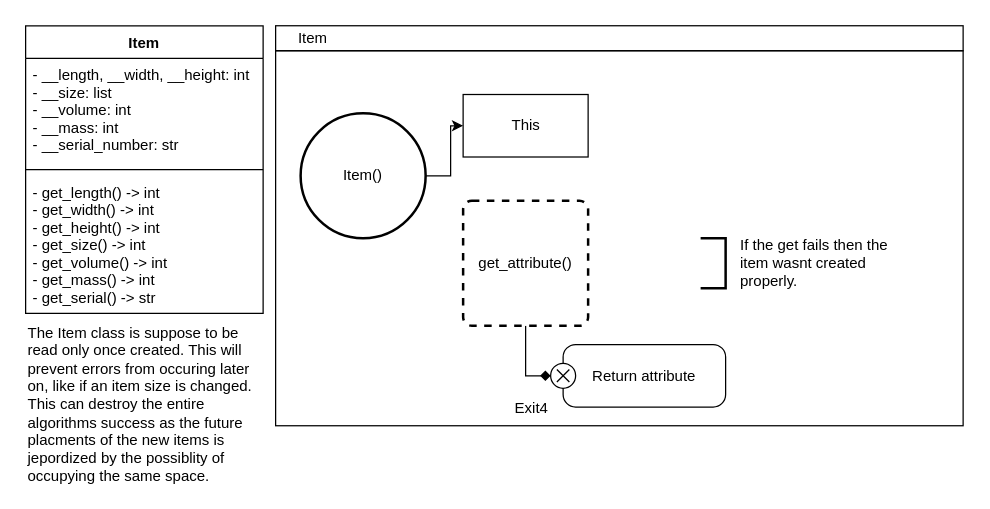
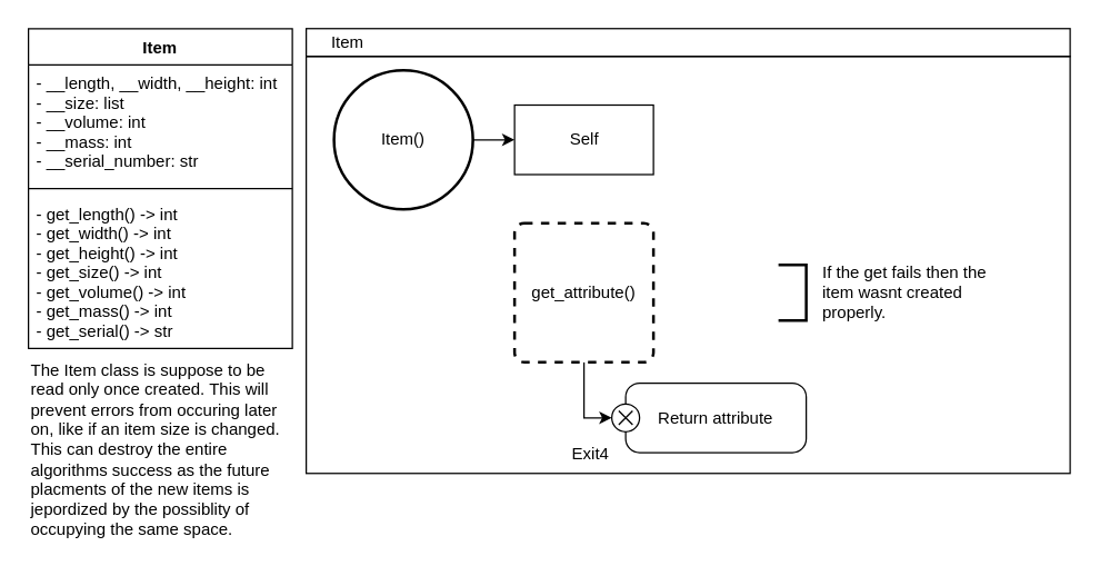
  <mxCell id="0" />
  <mxCell id="1" parent="0" />
  <mxCell id="2" value="" style="rounded=0;whiteSpace=wrap;html=1;align=center;fillColor=none;" vertex="1" parent="1"><mxGeometry x="220" y="40" width="550" height="300" as="geometry" /></mxCell>
  <mxCell id="3" value="Item" style="swimlane;fontStyle=1;align=center;verticalAlign=top;childLayout=stackLayout;horizontal=1;startSize=26;horizontalStack=0;resizeParent=1;resizeParentMax=0;resizeLast=0;collapsible=1;marginBottom=0;fillColor=none;" vertex="1" parent="1"><mxGeometry x="20" y="20" width="190" height="230" as="geometry" /></mxCell>
  <mxCell id="4" value="- __length, __width, __height: int&#10;- __size: list&#10;- __volume: int&#10;- __mass: int&#10;- __serial_number: str" style="text;strokeColor=none;fillColor=none;align=left;verticalAlign=top;spacingLeft=4;spacingRight=4;overflow=hidden;rotatable=0;points=[[0,0.5],[1,0.5]];portConstraint=eastwest;" vertex="1" parent="3"><mxGeometry y="26" width="190" height="84" as="geometry" /></mxCell>
  <mxCell id="5" value="" style="line;strokeWidth=1;fillColor=none;align=left;verticalAlign=middle;spacingTop=-1;spacingLeft=3;spacingRight=3;rotatable=0;labelPosition=right;points=[];portConstraint=eastwest;" vertex="1" parent="3"><mxGeometry y="110" width="190" height="10" as="geometry" /></mxCell>
  <mxCell id="6" value="- get_length() -&gt; int&#10;- get_width() -&gt; int&#10;- get_height() -&gt; int&#10;- get_size() -&gt; int&#10;- get_volume() -&gt; int&#10;- get_mass() -&gt; int&#10;- get_serial() -&gt; str" style="text;strokeColor=none;fillColor=none;align=left;verticalAlign=top;spacingLeft=4;spacingRight=4;overflow=hidden;rotatable=0;points=[[0,0.5],[1,0.5]];portConstraint=eastwest;" vertex="1" parent="3"><mxGeometry y="120" width="190" height="110" as="geometry" /></mxCell>
  <mxCell id="7" value="" style="endArrow=none;html=1;strokeColor=#FFFFFF;strokeWidth=1;entryX=0.312;entryY=0.5;entryDx=0;entryDy=0;entryPerimeter=0;exitX=0.443;exitY=0.5;exitDx=0;exitDy=0;exitPerimeter=0;" edge="1" parent="1" source="8" target="8"><mxGeometry width="50" height="50" relative="1" as="geometry"><mxPoint x="530" y="220" as="sourcePoint" /><mxPoint x="580" y="170" as="targetPoint" /></mxGeometry></mxCell>
  <mxCell id="8" value="" style="rounded=0;whiteSpace=wrap;html=1;fillColor=none;align=center;" vertex="1" parent="1"><mxGeometry x="220" y="20" width="550" height="20" as="geometry" /></mxCell>
  <mxCell id="9" value="" style="edgeStyle=orthogonalEdgeStyle;rounded=0;orthogonalLoop=1;jettySize=auto;html=1;" edge="1" parent="1" source="10" target="11"><mxGeometry relative="1" as="geometry" /></mxCell>
- <mxCell id="10" value="Item()" style="strokeWidth=2;html=1;shape=mxgraph.flowchart.start_2;whiteSpace=wrap;" vertex="1" parent="1"><mxGeometry x="240" y="90" width="100" height="100" as="geometry" /></mxCell>
- <mxCell id="11" value="This" style="html=1;direction=west;" vertex="1" parent="1"><mxGeometry x="370" y="75" width="100" height="50" as="geometry" /></mxCell>
+ <mxCell id="10" value="Item()" style="strokeWidth=2;html=1;shape=mxgraph.flowchart.start_2;whiteSpace=wrap;" vertex="1" parent="1"><mxGeometry x="240" y="50" width="100" height="100" as="geometry" /></mxCell>
+ <mxCell id="11" value="Self" style="html=1;direction=west;" vertex="1" parent="1"><mxGeometry x="370" y="75" width="100" height="50" as="geometry" /></mxCell>
  <mxCell id="12" value="Item" style="text;html=1;strokeColor=none;fillColor=none;align=center;verticalAlign=middle;whiteSpace=wrap;rounded=0;" vertex="1" parent="1"><mxGeometry x="220" y="20" width="60" height="20" as="geometry" /></mxCell>
- <mxCell id="13" style="edgeStyle=orthogonalEdgeStyle;rounded=0;orthogonalLoop=1;jettySize=auto;html=1;exitX=0.5;exitY=1;exitDx=0;exitDy=0;entryX=0;entryY=0.5;entryDx=0;entryDy=0;endArrow=diamond;" edge="1" parent="1" source="14" target="15"><mxGeometry relative="1" as="geometry" /></mxCell>
+ <mxCell id="13" style="edgeStyle=orthogonalEdgeStyle;rounded=0;orthogonalLoop=1;jettySize=auto;html=1;exitX=0.5;exitY=1;exitDx=0;exitDy=0;entryX=0;entryY=0.5;entryDx=0;entryDy=0;" edge="1" parent="1" source="14" target="15"><mxGeometry relative="1" as="geometry" /></mxCell>
  <mxCell id="14" value="get_attribute()" style="rounded=1;whiteSpace=wrap;html=1;absoluteArcSize=1;arcSize=14;strokeWidth=2;dashed=1;" vertex="1" parent="1"><mxGeometry x="370" y="160" width="100" height="100" as="geometry" /></mxCell>
  <mxCell id="15" value="Return attribute" style="shape=umlState;rounded=1;verticalAlign=middle;spacingTop=0;absoluteArcSize=1;arcSize=10;umlStateConnection=connPointRefExit;boundedLbl=1;" vertex="1" parent="1"><mxGeometry x="440" y="275" width="140" height="50" as="geometry" /></mxCell>
  <mxCell id="16" value="Exit4" style="text;verticalAlign=middle;align=center;" vertex="1" parent="1"><mxGeometry x="400" y="315" width="50" height="20" as="geometry" /></mxCell>
  <mxCell id="17" value="" style="strokeWidth=2;html=1;shape=mxgraph.flowchart.annotation_1;align=left;pointerEvents=1;rotation=-180;" vertex="1" parent="1"><mxGeometry x="560" y="190" width="20" height="40" as="geometry" /></mxCell>
  <mxCell id="18" value="If the get fails then the item wasnt created properly." style="text;html=1;strokeColor=none;fillColor=none;align=left;verticalAlign=middle;whiteSpace=wrap;rounded=0;" vertex="1" parent="1"><mxGeometry x="590" y="190" width="140" height="40" as="geometry" /></mxCell>
  <mxCell id="19" value="The Item class is suppose to be read only once created. This will prevent errors from occuring later on, like if an item size is changed. This can destroy the entire algorithms success as the future placments of the new items is jepordized by the possiblity of occupying the same space." style="text;html=1;strokeColor=none;fillColor=none;align=left;verticalAlign=middle;whiteSpace=wrap;rounded=0;" vertex="1" parent="1"><mxGeometry x="20" y="260" width="190" height="125" as="geometry" /></mxCell>
